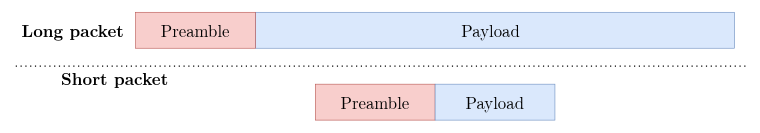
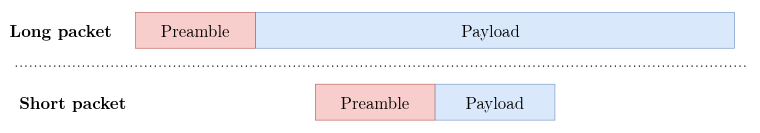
  <mxCell id="0" />
  <mxCell id="1" parent="0" />
  <mxCell id="2" value="" style="group;fontFamily=Latin Modern Roman;fontSize=28;" vertex="1" connectable="0" parent="1"><mxGeometry x="225" y="20" width="1000" height="60" as="geometry" /></mxCell>
  <mxCell id="3" value="Payload&amp;nbsp;" style="rounded=0;whiteSpace=wrap;html=1;fillColor=#dae8fc;strokeColor=#6c8ebf;fontSize=28;fontFamily=Latin Modern Roman;" vertex="1" parent="2"><mxGeometry x="200" width="800" height="60" as="geometry" /></mxCell>
  <mxCell id="4" value="Preamble" style="rounded=0;whiteSpace=wrap;html=1;fontFamily=Latin Modern Roman;fontSize=28;fillColor=#f8cecc;strokeColor=#b85450;" vertex="1" parent="2"><mxGeometry width="200" height="60" as="geometry" /></mxCell>
  <mxCell id="5" value="" style="group;fontFamily=Latin Modern Roman;fontSize=28;" vertex="1" connectable="0" parent="1"><mxGeometry x="525" y="140" width="400" height="60" as="geometry" /></mxCell>
  <mxCell id="6" value="Preamble" style="rounded=0;whiteSpace=wrap;html=1;fontFamily=Latin Modern Roman;fontSize=28;fillColor=#f8cecc;strokeColor=#b85450;" vertex="1" parent="5"><mxGeometry width="200" height="60" as="geometry" /></mxCell>
  <mxCell id="7" value="Payload" style="rounded=0;whiteSpace=wrap;html=1;fontFamily=Latin Modern Roman;fontSize=28;fillColor=#dae8fc;strokeColor=#6c8ebf;" vertex="1" parent="5"><mxGeometry x="200" width="200" height="60" as="geometry" /></mxCell>
- <mxCell id="8" value="Long packet" style="text;html=1;align=center;verticalAlign=middle;resizable=0;points=[];autosize=1;strokeColor=none;fillColor=none;fontSize=28;fontFamily=Latin Modern Roman;fontStyle=1" vertex="1" parent="1"><mxGeometry x="25" y="25" width="190" height="50" as="geometry" /></mxCell>
- <mxCell id="9" value="Short packet" style="text;html=1;align=center;verticalAlign=middle;resizable=0;points=[];autosize=1;strokeColor=none;fillColor=none;fontSize=28;fontFamily=Latin Modern Roman;fontStyle=1" vertex="1" parent="1"><mxGeometry x="90" y="105" width="200" height="50" as="geometry" /></mxCell>
+ <mxCell id="8" value="Long packet" style="text;html=1;align=center;verticalAlign=middle;resizable=0;points=[];autosize=1;strokeColor=none;fillColor=none;fontSize=28;fontFamily=Latin Modern Roman;fontStyle=1" vertex="1" parent="1"><mxGeometry x="5" y="25" width="190" height="50" as="geometry" /></mxCell>
+ <mxCell id="9" value="Short packet" style="text;html=1;align=center;verticalAlign=middle;resizable=0;points=[];autosize=1;strokeColor=none;fillColor=none;fontSize=28;fontFamily=Latin Modern Roman;fontStyle=1" vertex="1" parent="1"><mxGeometry x="20" y="145" width="200" height="50" as="geometry" /></mxCell>
  <mxCell id="10" value="" style="endArrow=none;dashed=1;html=1;dashPattern=1 3;strokeWidth=2;rounded=0;fontFamily=Latin Modern Roman;fontSize=28;" edge="1" parent="1"><mxGeometry width="50" height="50" relative="1" as="geometry"><mxPoint x="25" y="110" as="sourcePoint" /><mxPoint x="1245" y="110" as="targetPoint" /></mxGeometry></mxCell>
